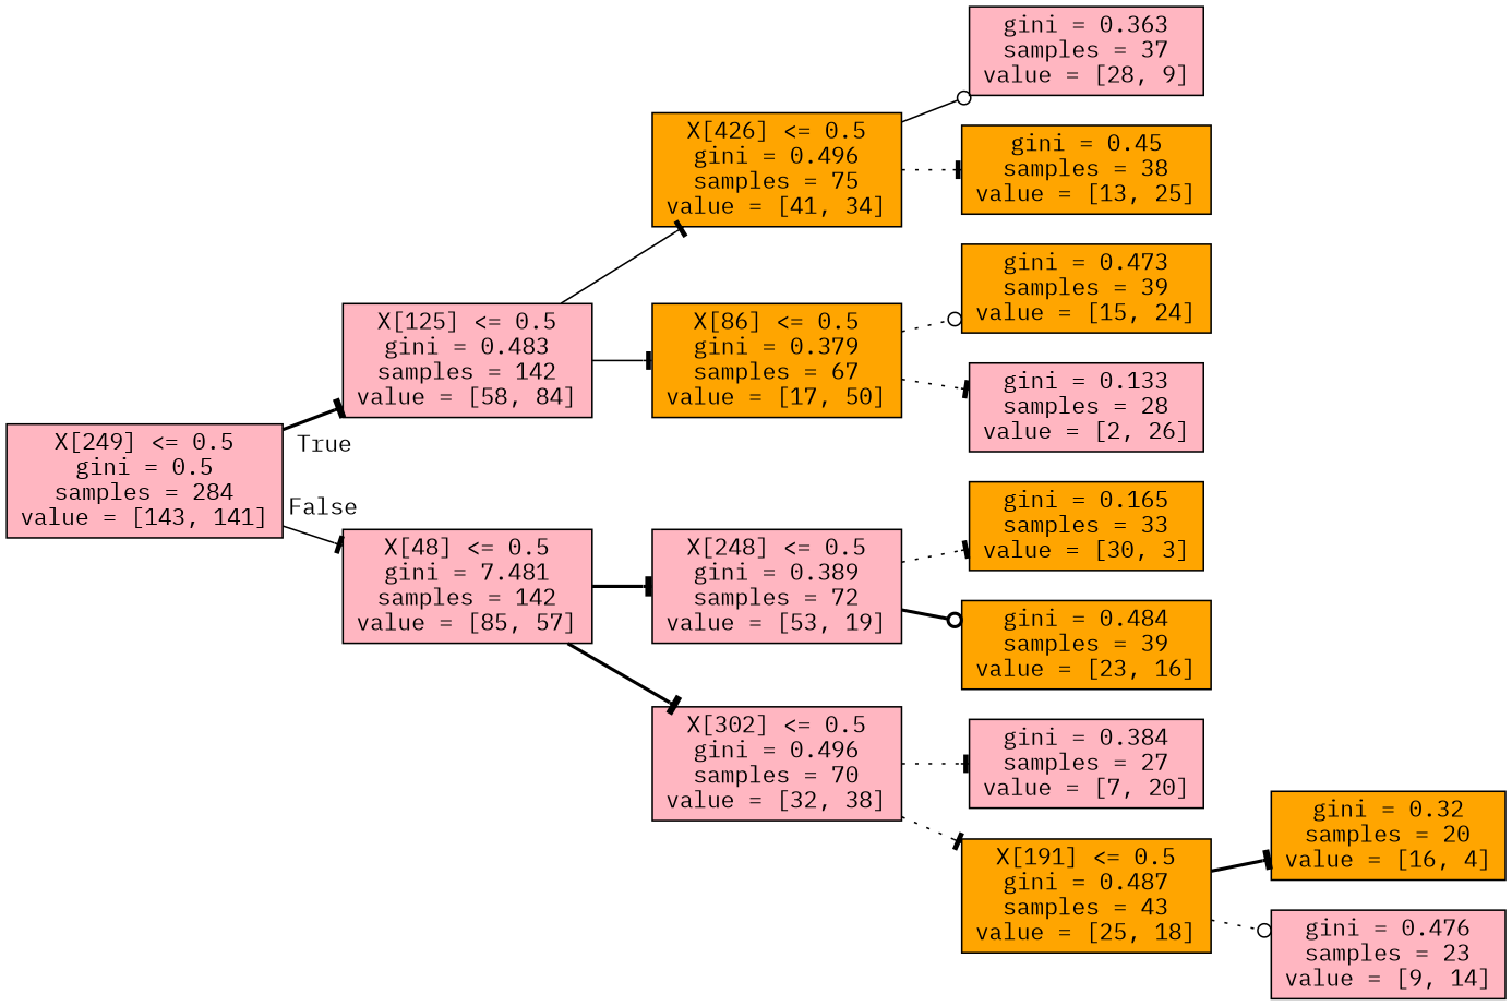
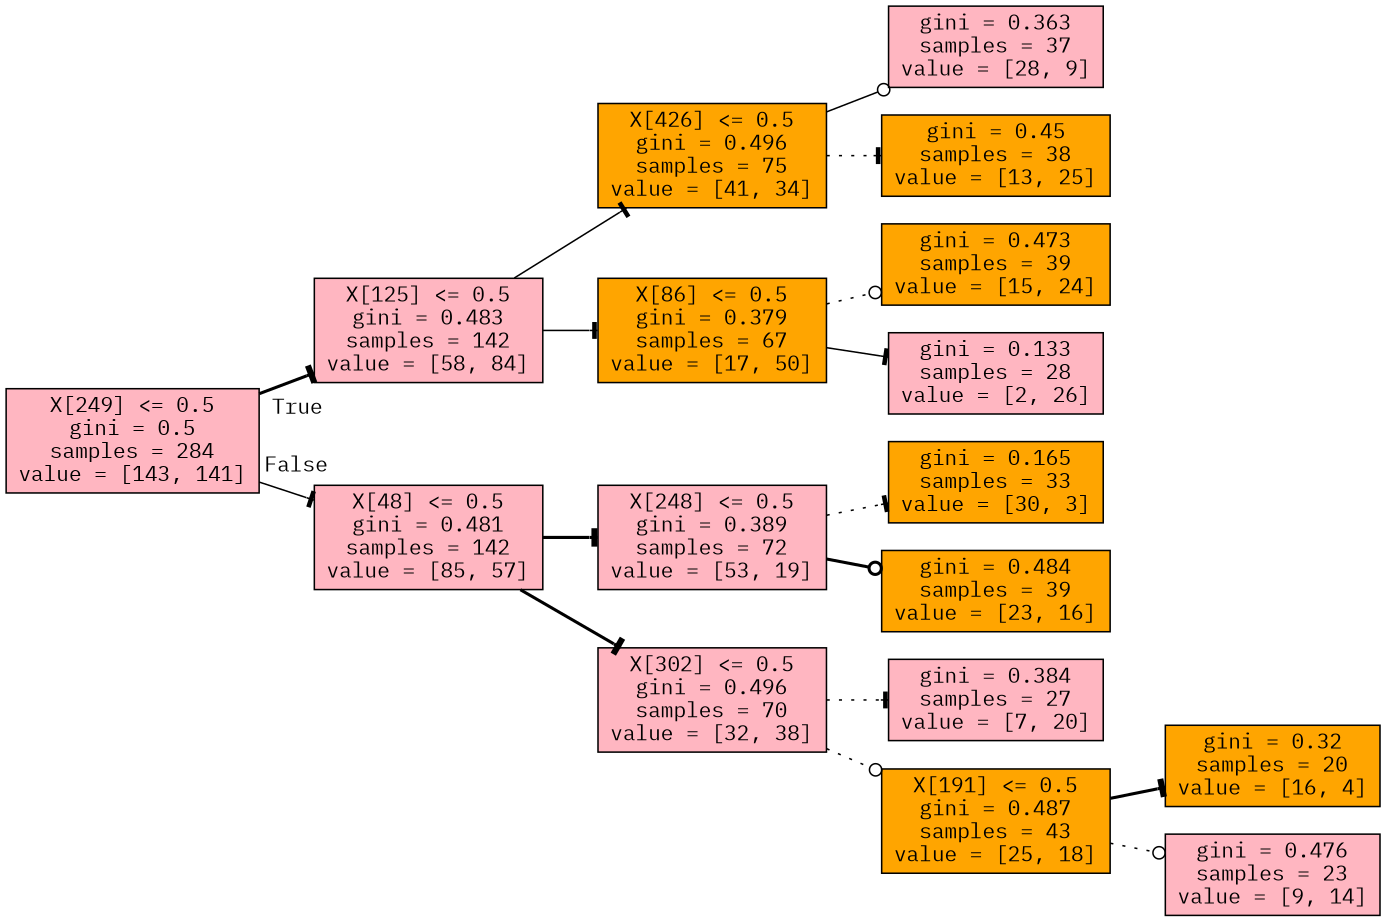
  digraph {
    fontname="IBM Plex Mono"
    rankdir=LR
    node [fillcolor=lightpink fontname="IBM Plex Mono" shape=box style=filled]
    edge [arrowhead=tee fontname="IBM Plex Mono" style=dotted]
    n1 [label="X[249] <= 0.5\ngini = 0.5\nsamples = 284\nvalue = [143, 141]"]
    n2 [label="X[125] <= 0.5\ngini = 0.483\nsamples = 142\nvalue = [58, 84]"]
-   n3 [label="X[48] <= 0.5\ngini = 7.481\nsamples = 142\nvalue = [85, 57]"]
+   n3 [label="X[48] <= 0.5\ngini = 0.481\nsamples = 142\nvalue = [85, 57]"]
    n4 [fillcolor=orange label="X[426] <= 0.5\ngini = 0.496\nsamples = 75\nvalue = [41, 34]"]
    n5 [fillcolor=orange label="X[86] <= 0.5\ngini = 0.379\nsamples = 67\nvalue = [17, 50]"]
    n6 [label="X[248] <= 0.5\ngini = 0.389\nsamples = 72\nvalue = [53, 19]"]
    n7 [label="X[302] <= 0.5\ngini = 0.496\nsamples = 70\nvalue = [32, 38]"]
    n8 [label="gini = 0.363\nsamples = 37\nvalue = [28, 9]"]
    n9 [fillcolor=orange label="gini = 0.45\nsamples = 38\nvalue = [13, 25]"]
    n10 [fillcolor=orange label="gini = 0.473\nsamples = 39\nvalue = [15, 24]"]
    n11 [label="gini = 0.133\nsamples = 28\nvalue = [2, 26]"]
    n12 [fillcolor=orange label="gini = 0.165\nsamples = 33\nvalue = [30, 3]"]
    n13 [fillcolor=orange label="gini = 0.484\nsamples = 39\nvalue = [23, 16]"]
    n14 [label="gini = 0.384\nsamples = 27\nvalue = [7, 20]"]
    n15 [fillcolor=orange label="X[191] <= 0.5\ngini = 0.487\nsamples = 43\nvalue = [25, 18]"]
    n16 [fillcolor=orange label="gini = 0.32\nsamples = 20\nvalue = [16, 4]"]
    n17 [label="gini = 0.476\nsamples = 23\nvalue = [9, 14]"]
    n1 -> n2 [headlabel=True labelangle=45 labeldistance=2.5 style=bold]
    n1 -> n3 [headlabel=False labelangle=-45 labeldistance=2.5 style=solid]
    n2 -> n4 [style=solid]
    n2 -> n5 [style=solid]
    n3 -> n6 [style=bold]
    n3 -> n7 [style=bold]
    n4 -> n8 [arrowhead=odot style=solid]
    n4 -> n9
    n5 -> n10 [arrowhead=odot]
-   n5 -> n11
+   n5 -> n11 [style=solid]
    n6 -> n12
    n6 -> n13 [arrowhead=odot style=bold]
    n7 -> n14
-   n7 -> n15
+   n7 -> n15 [arrowhead=odot]
    n15 -> n16 [style=bold]
    n15 -> n17 [arrowhead=odot]
  }
